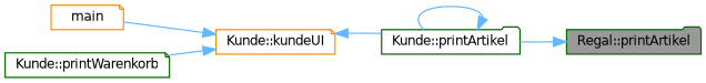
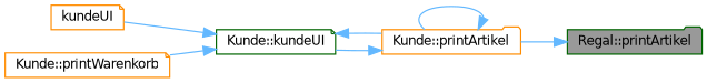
  digraph {
    rankdir=RL
    node [color=darkorange fillcolor=white fontname=Helvetica fontsize=10 shape=note style=filled]
    edge [color=steelblue1 dir=back fontname=Helvetica fontsize=10 labelfontname=Helvetica labelfontsize=10 style=solid]
    n1 [color=darkgreen fillcolor=grey60 fontcolor=black height=0.2 label="Regal::printArtikel" shape=folder width=0.4]
-   n2 [color=darkgreen height=0.2 label="Kunde::printArtikel" shape=folder width=0.4]
-   n3 [height=0.2 label="Kunde::kundeUI" width=0.4]
-   n4 [height=0.2 label=main width=0.4]
-   n5 [color=darkgreen height=0.2 label="Kunde::printWarenkorb" width=0.4]
+   n2 [height=0.2 label="Kunde::printArtikel" shape=folder width=0.4]
+   n3 [color=darkgreen height=0.2 label="Kunde::kundeUI" width=0.4]
+   n4 [height=0.2 label=kundeUI width=0.4]
+   n5 [height=0.2 label="Kunde::printWarenkorb" width=0.4]
    n1 -> n2
    n2 -> n2
+   n2 -> n3
    n3 -> n2
    n3 -> n4
    n3 -> n5
  }
